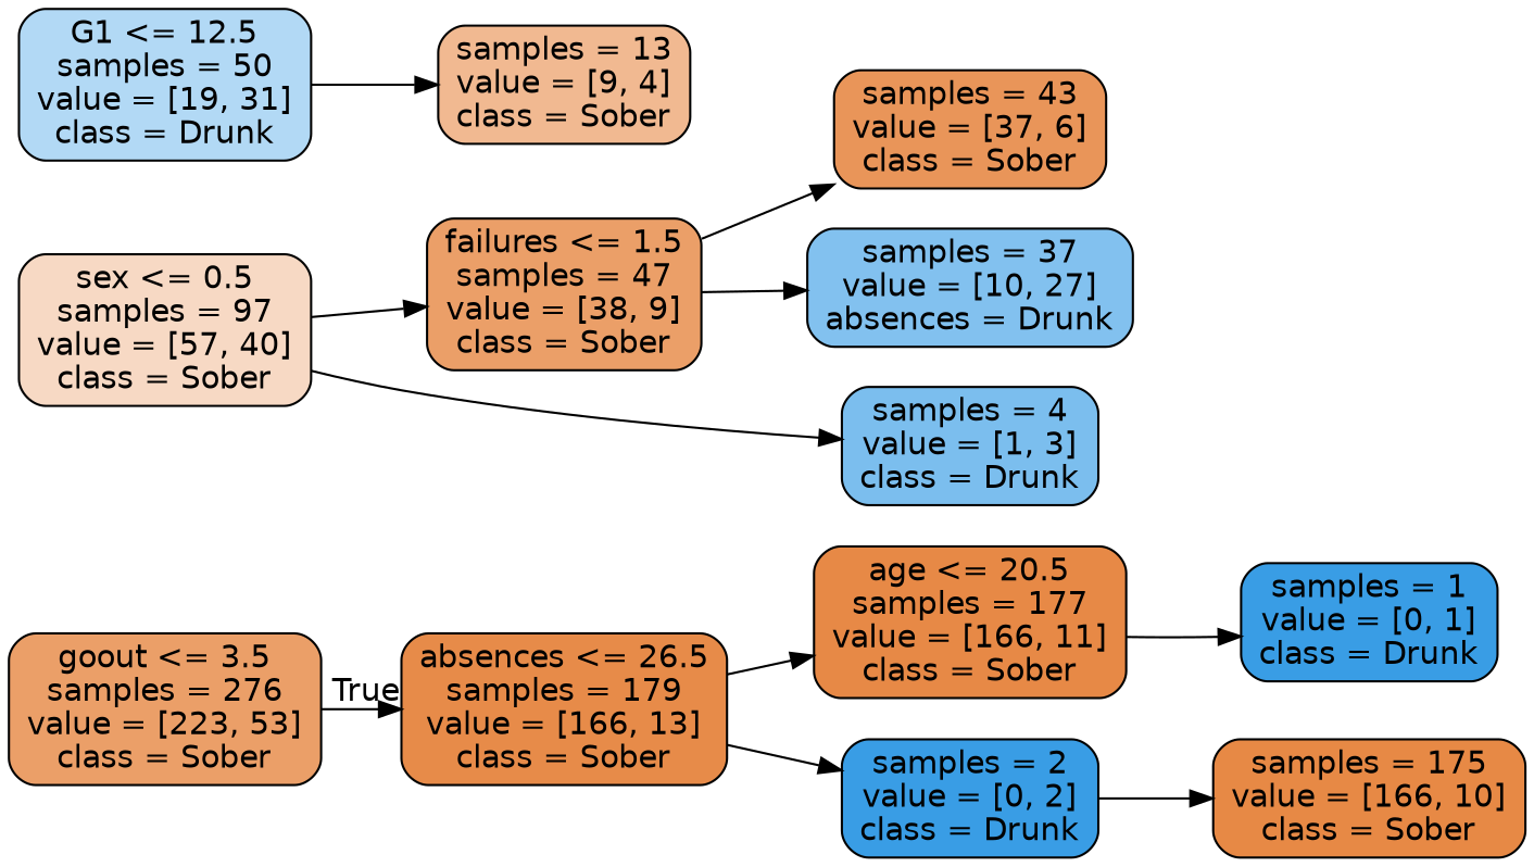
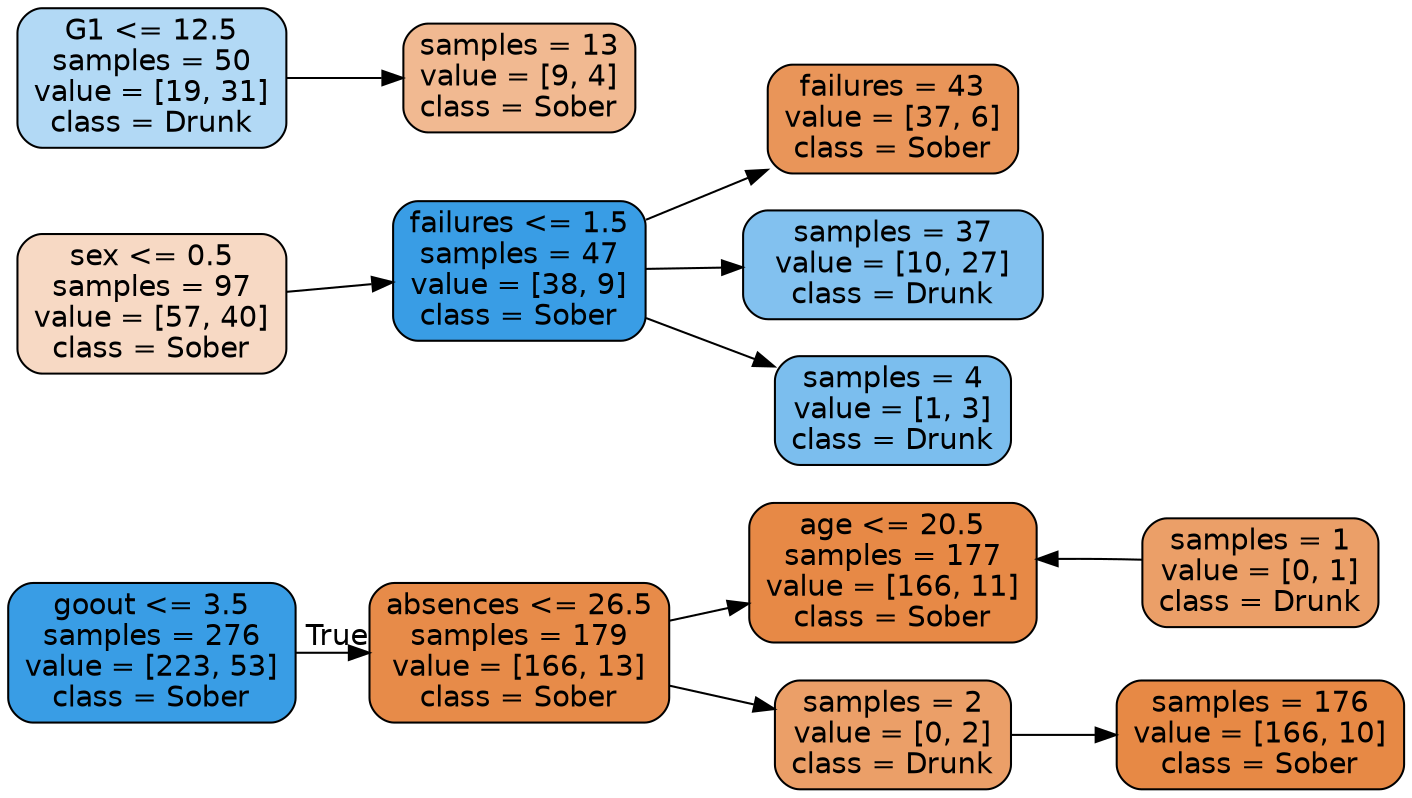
  digraph {
    rankdir=LR
    node [color=black fillcolor="#eb9f68" fontname=helvetica shape=box style="filled, rounded"]
    edge [fontname=helvetica]
-   n1 [label="goout <= 3.5\nsamples = 276\nvalue = [223, 53]\nclass = Sober"]
+   n1 [fillcolor="#399de5" label="goout <= 3.5\nsamples = 276\nvalue = [223, 53]\nclass = Sober"]
    n2 [fillcolor="#e78b49" label="absences <= 26.5\nsamples = 179\nvalue = [166, 13]\nclass = Sober"]
    n3 [fillcolor="#e78946" label="age <= 20.5\nsamples = 177\nvalue = [166, 11]\nclass = Sober"]
-   n4 [fillcolor="#399de5" label="samples = 2\nvalue = [0, 2]\nclass = Drunk"]
+   n4 [label="samples = 2\nvalue = [0, 2]\nclass = Drunk"]
    n5 [fillcolor="#f7d9c4" label="sex <= 0.5\nsamples = 97\nvalue = [57, 40]\nclass = Sober"]
-   n6 [label="failures <= 1.5\nsamples = 47\nvalue = [38, 9]\nclass = Sober"]
-   n7 [fillcolor="#399de5" label="samples = 1\nvalue = [0, 1]\nclass = Drunk"]
-   n8 [fillcolor="#e78945" label="samples = 175\nvalue = [166, 10]\nclass = Sober"]
-   n9 [fillcolor="#e99559" label="samples = 43\nvalue = [37, 6]\nclass = Sober"]
+   n6 [fillcolor="#399de5" label="failures <= 1.5\nsamples = 47\nvalue = [38, 9]\nclass = Sober"]
+   n7 [label="samples = 1\nvalue = [0, 1]\nclass = Drunk"]
+   n8 [fillcolor="#e78945" label="samples = 176\nvalue = [166, 10]\nclass = Sober"]
+   n9 [fillcolor="#e99559" label="failures = 43\nvalue = [37, 6]\nclass = Sober"]
    n10 [fillcolor="#7bbeee" label="samples = 4\nvalue = [1, 3]\nclass = Drunk"]
-   n11 [fillcolor="#82c1ef" label="samples = 37\nvalue = [10, 27]\nabsences = Drunk"]
+   n11 [fillcolor="#82c1ef" label="samples = 37\nvalue = [10, 27]\nclass = Drunk"]
    n12 [fillcolor="#b2d9f5" label="G1 <= 12.5\nsamples = 50\nvalue = [19, 31]\nclass = Drunk"]
    n13 [fillcolor="#f1b991" label="samples = 13\nvalue = [9, 4]\nclass = Sober"]
    n1 -> n2 [headlabel=True labelangle=45 labeldistance=2.5]
    n2 -> n3
    n2 -> n4
-   n3 -> n7
+   n7 -> n3
    n4 -> n8
    n5 -> n6
    n6 -> n9
-   n5 -> n10
+   n6 -> n10
    n6 -> n11
    n12 -> n13
  }
